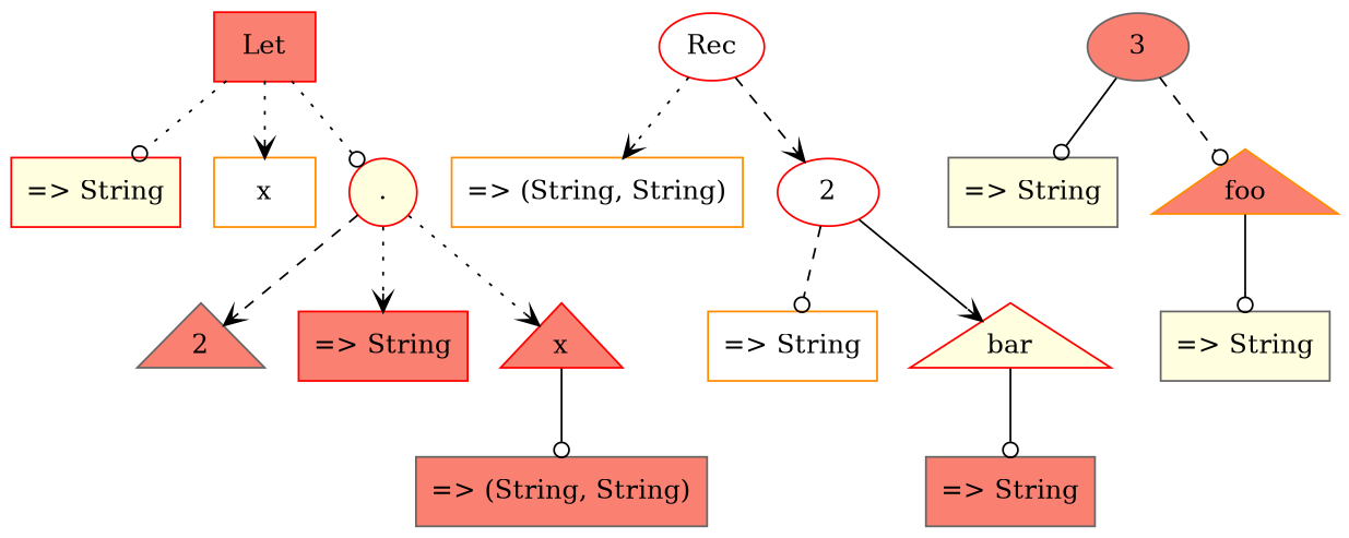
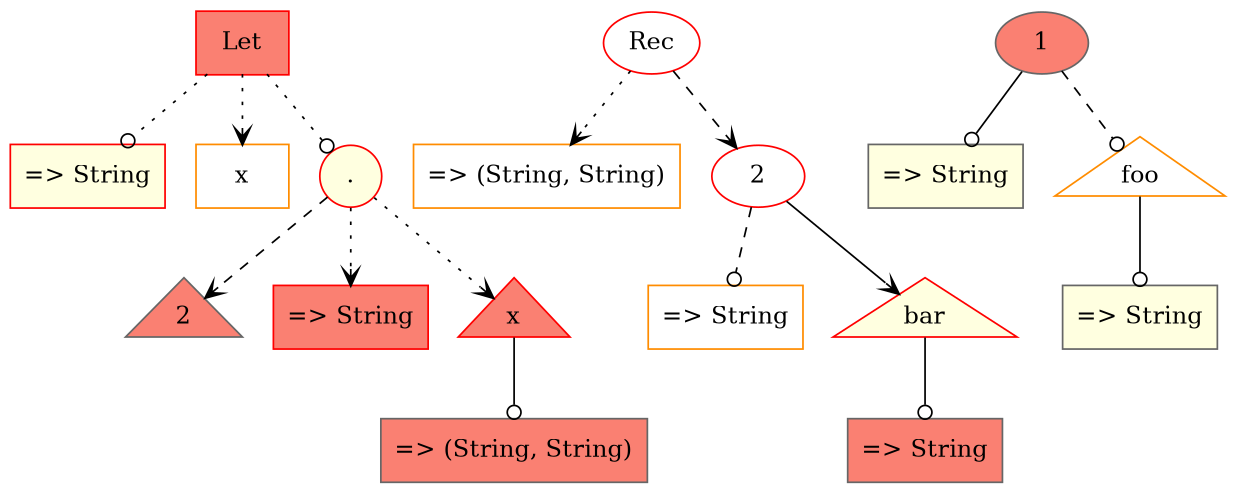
  digraph {
    ordering=out
    node [color=red fillcolor=salmon shape=record style=filled]
    edge [arrowhead=odot style=dotted]
    n1 [label=Let]
    n2 [fillcolor=lightyellow label=" =\> String"]
    n3 [color=darkorange fillcolor=white label=x]
    n4 [fillcolor=lightyellow label="." shape=circle]
    n5 [fillcolor=white label=Rec shape=ellipse]
    n6 [color=darkorange fillcolor=white label=" =\> (String, String)"]
    n7 [fillcolor=white label=2 shape=ellipse]
    n8 [color=gray40 label=2 shape=triangle]
    n9 [label=" =\> String"]
    n10 [label=x shape=triangle]
-   n11 [color=gray40 label=3 shape=ellipse]
+   n11 [color=gray40 label=1 shape=ellipse]
    n12 [color=gray40 fillcolor=lightyellow label=" =\> String"]
-   n13 [color=darkorange label=foo shape=triangle]
+   n13 [color=darkorange fillcolor=white label=foo shape=triangle]
    n14 [color=darkorange fillcolor=white label=" =\> String"]
    n15 [fillcolor=lightyellow label=bar shape=triangle]
    n16 [color=gray40 fillcolor=lightyellow label=" =\> String"]
    n17 [color=gray40 label=" =\> String"]
    n18 [color=gray40 label=" =\> (String, String)"]
    n1 -> n2
    n1 -> n3 [arrowhead=vee]
    n1 -> n4
    n4 -> n8 [arrowhead=vee style=dashed]
    n4 -> n9 [arrowhead=vee]
    n4 -> n10 [arrowhead=vee]
    n5 -> n6 [arrowhead=vee]
    n5 -> n7 [arrowhead=vee style=dashed]
    n7 -> n14 [style=dashed]
    n7 -> n15 [arrowhead=vee style=solid]
    n10 -> n18 [style=solid]
    n11 -> n12 [style=solid]
    n11 -> n13 [style=dashed]
    n13 -> n16 [style=solid]
    n15 -> n17 [style=solid]
  }
